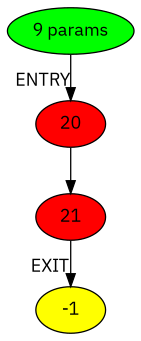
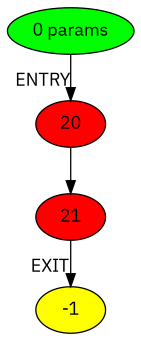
  digraph {
    fontname="IBM Plex Sans"
    node [fillcolor=red style=filled fontname="IBM Plex Sans"]
    edge [fontname="IBM Plex Sans"]
    n1 [label=20]
    n2 [label=21]
    -1 [fillcolor=yellow]
-   n4 [fillcolor=green label="9 params"]
+   n4 [fillcolor=green label="0 params"]
    n1 -> n2
    n2 -> -1 [xlabel=EXIT]
    n4 -> n1 [xlabel=ENTRY]
  }
